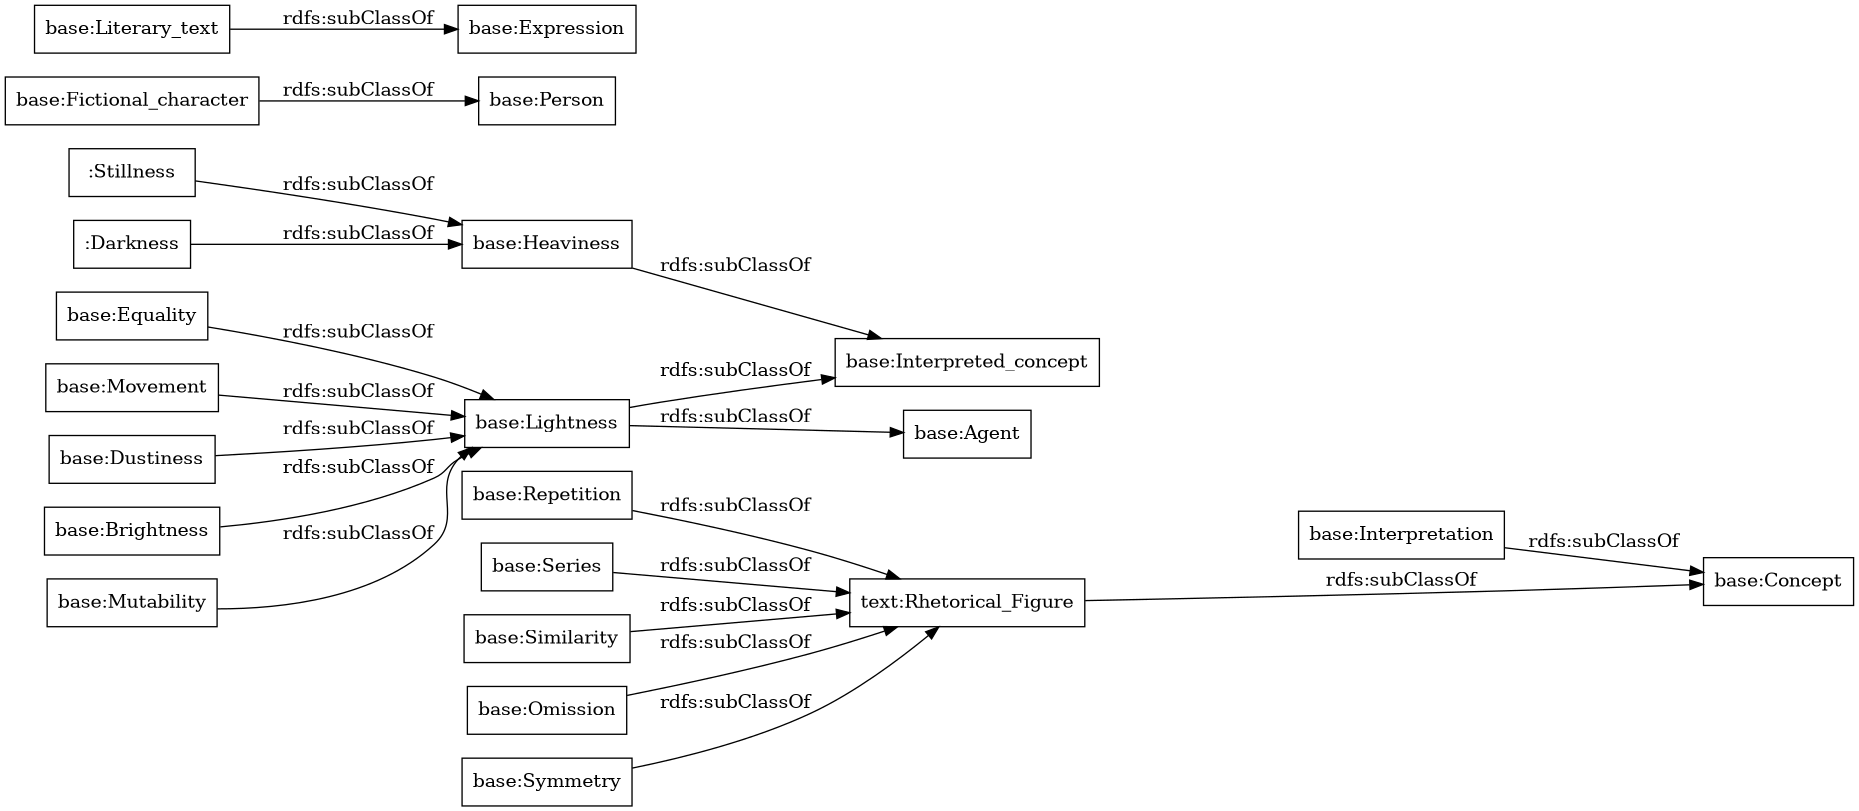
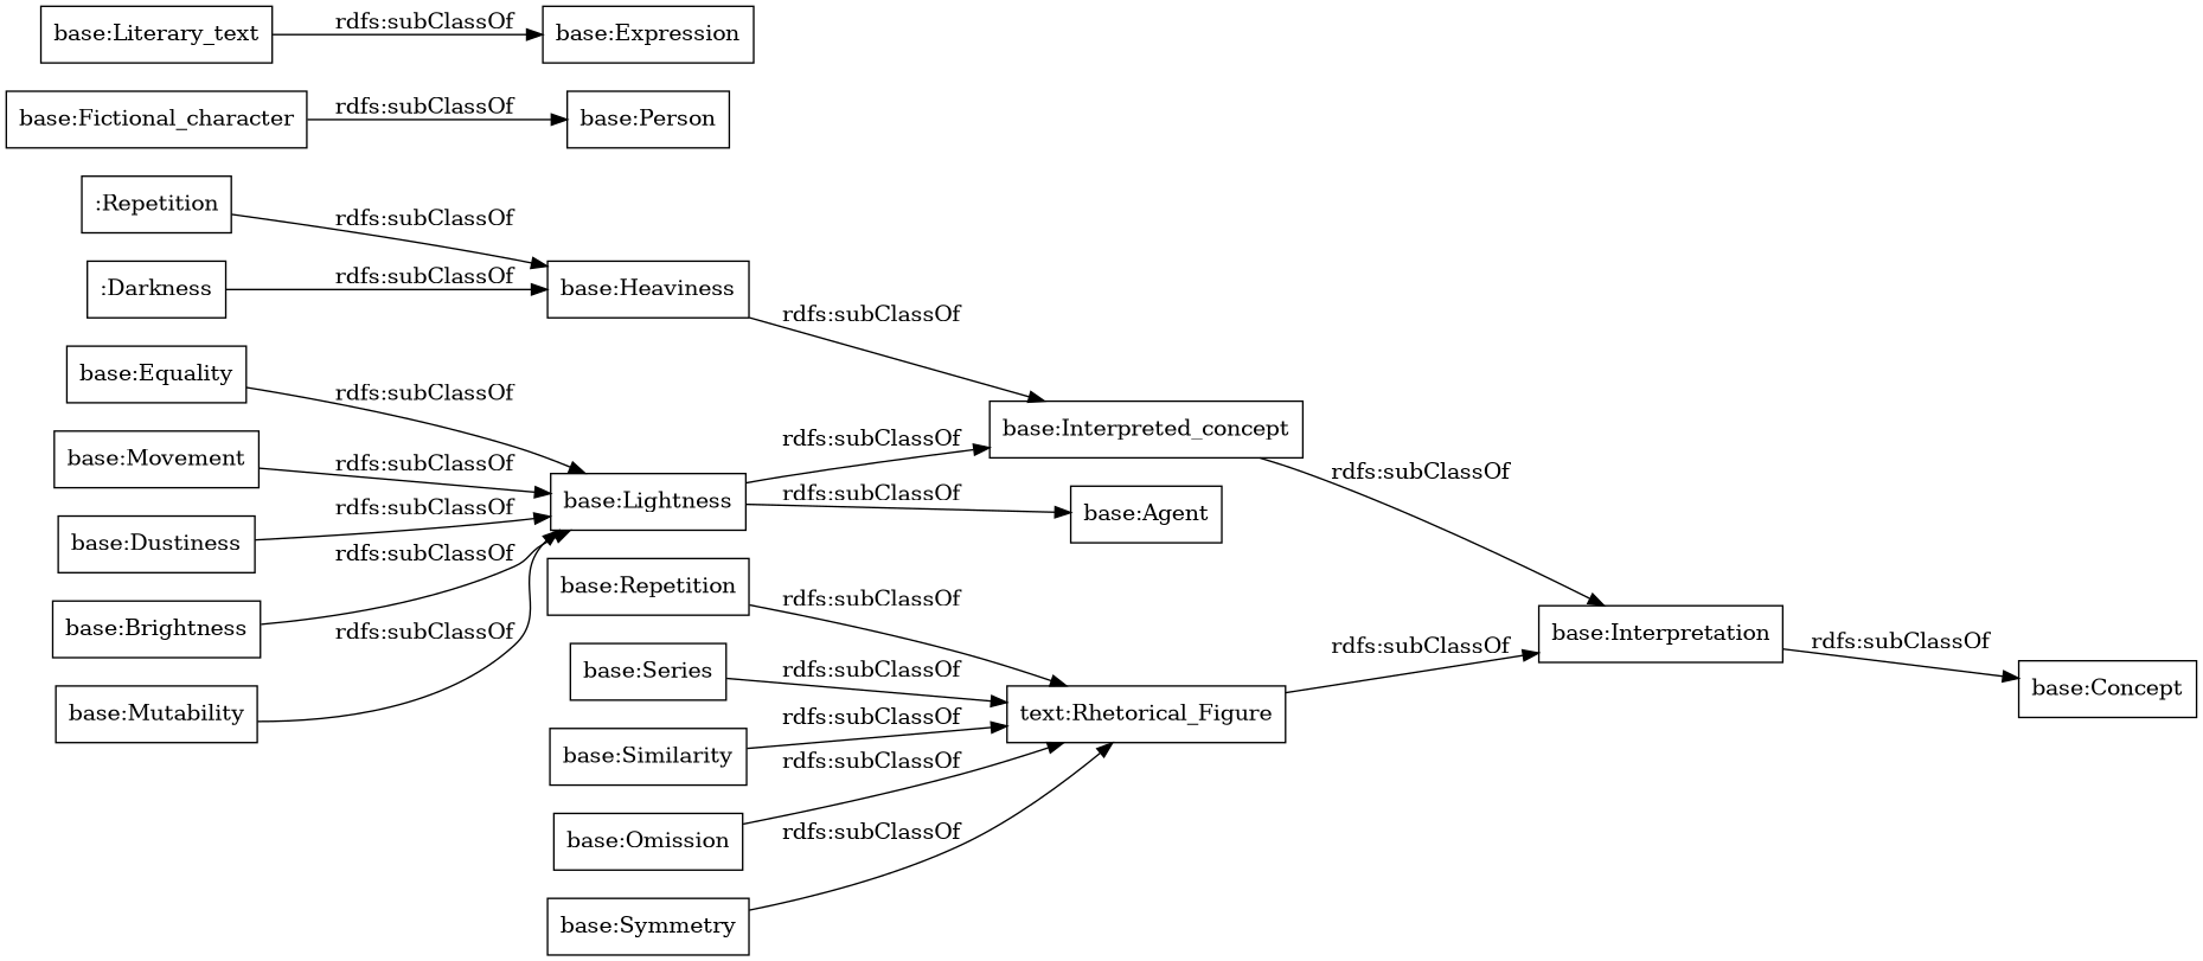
  digraph {
    rankdir=LR
    node [color=black shape=rectangle]
-   ":Stillness"
+   ":Stillness" [label=":Repetition"]
    "base:Heaviness"
    "base:Interpreted_concept"
    "base:Interpretation"
    "base:Concept"
    "base:Equality"
    "base:Lightness"
    "base:Agent"
    n9 [label="text:Rhetorical_Figure"]
    "base:Repetition"
    "base:Movement"
    ":Darkness"
    "base:Series"
    "base:Similarity"
    "base:Omission"
    "base:Fictional_character"
    "base:Person"
    "base:Symmetry"
    "base:Dustiness"
    "base:Brightness"
    "base:Mutability"
    "base:Literary_text"
    "base:Expression"
    ":Stillness" -> "base:Heaviness" [label="rdfs:subClassOf"]
    "base:Heaviness" -> "base:Interpreted_concept" [label="rdfs:subClassOf"]
+   "base:Interpreted_concept" -> "base:Interpretation" [label="rdfs:subClassOf"]
    "base:Interpretation" -> "base:Concept" [label="rdfs:subClassOf"]
    "base:Equality" -> "base:Lightness" [label="rdfs:subClassOf"]
    "base:Lightness" -> "base:Interpreted_concept" [label="rdfs:subClassOf"]
    "base:Lightness" -> "base:Agent" [label="rdfs:subClassOf"]
-   n9 -> "base:Concept" [label="rdfs:subClassOf"]
+   n9 -> "base:Interpretation" [label="rdfs:subClassOf"]
    "base:Repetition" -> n9 [label="rdfs:subClassOf"]
    "base:Movement" -> "base:Lightness" [label="rdfs:subClassOf"]
    ":Darkness" -> "base:Heaviness" [label="rdfs:subClassOf"]
    "base:Series" -> n9 [label="rdfs:subClassOf"]
    "base:Similarity" -> n9 [label="rdfs:subClassOf"]
    "base:Omission" -> n9 [label="rdfs:subClassOf"]
    "base:Fictional_character" -> "base:Person" [label="rdfs:subClassOf"]
    "base:Symmetry" -> n9 [label="rdfs:subClassOf"]
    "base:Dustiness" -> "base:Lightness" [label="rdfs:subClassOf"]
    "base:Brightness" -> "base:Lightness" [label="rdfs:subClassOf"]
    "base:Mutability" -> "base:Lightness" [label="rdfs:subClassOf"]
    "base:Literary_text" -> "base:Expression" [label="rdfs:subClassOf"]
  }
